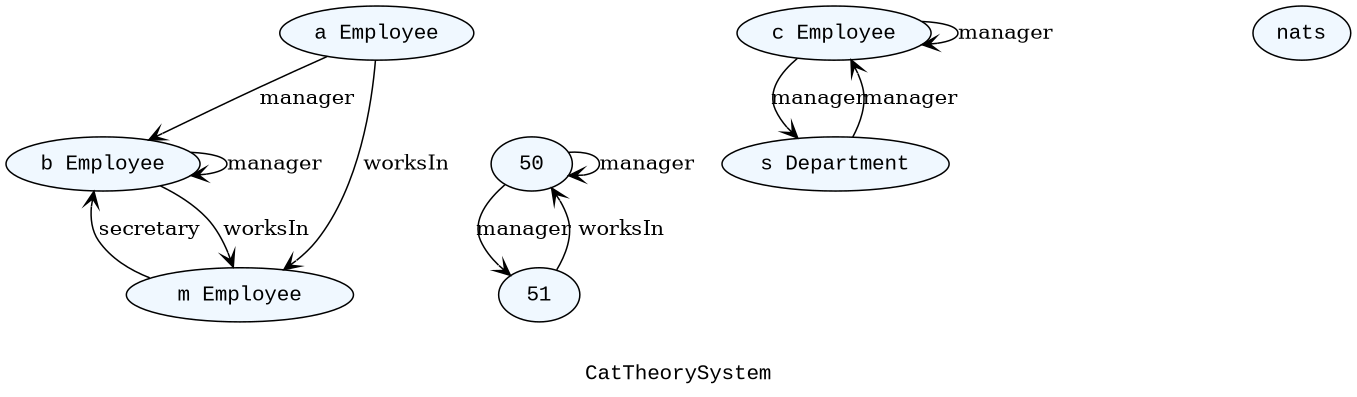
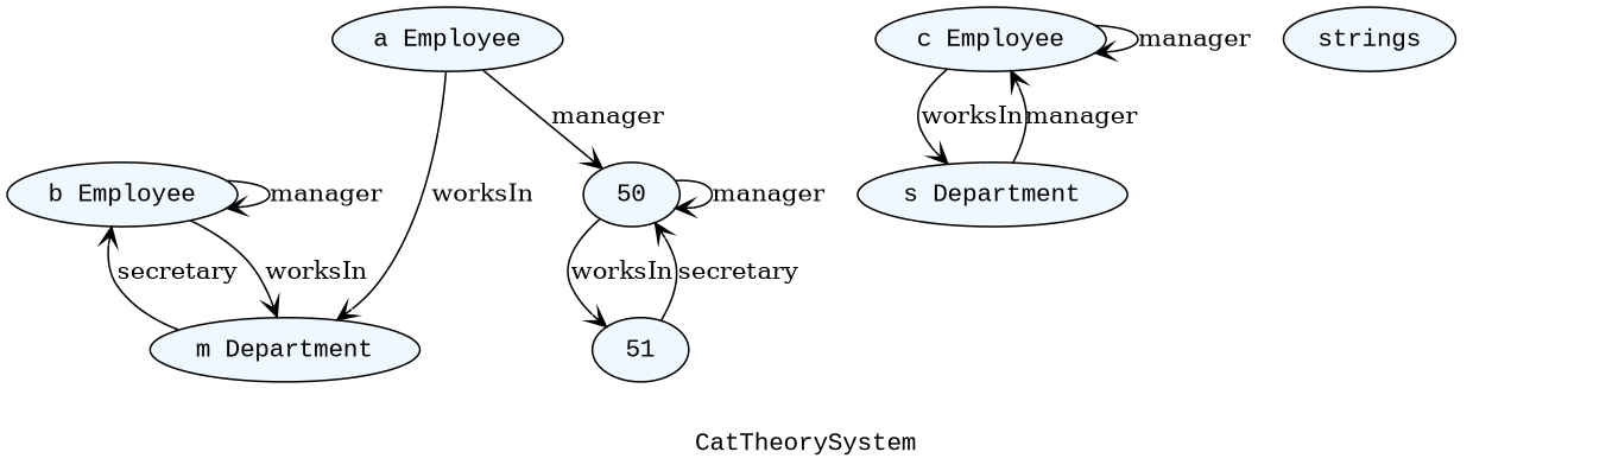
  digraph {
    fontname="Courier New"
    label=CatTheorySystem
    node [fillcolor="#f0f8ff" fontname="Courier New" shape=ellipse style=filled]
    edge [arrowhead=vee]
    n1 [label="a Employee"]
    n2 [label="b Employee"]
    n3 [label="c Employee"]
    50
    51
-   n6 [label="m Employee"]
+   n6 [label="m Department"]
    n7 [label="s Department"]
-   n9 [label=nats]
+   n8 [label=strings]
    subgraph sub_1 {
      label=Employees
      n1
      n2
      n3
      50
      51
    }
    subgraph sub_2 {
      label=Departments
      50
      51
      n6
      n7
    }
-   n1 -> n2 [label=manager]
+   n1 -> 50 [label=manager]
    n1 -> n6 [label=worksIn]
    n2 -> n2 [label=manager]
    n2 -> n6 [label=worksIn]
    n3 -> n3 [label=manager]
-   n3 -> n7 [label=manager]
+   n3 -> n7 [label=worksIn]
    50 -> 50 [label=manager]
-   50 -> 51 [label=manager]
-   51 -> 50 [label=worksIn]
+   50 -> 51 [label=worksIn]
+   51 -> 50 [label=secretary]
    n6 -> n2 [label=secretary]
    n7 -> n3 [label=manager]
  }
